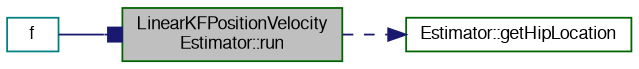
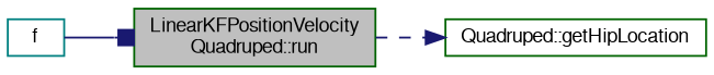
  digraph {
    rankdir=LR
    node [color=darkgreen fillcolor=white fontname=FreeSans fontsize=10 shape=record style=filled]
    edge [color=midnightblue fontname=FreeSans fontsize=10 labelfontname=FreeSans labelfontsize=10]
-   n1 [fillcolor=grey75 fontcolor=black height=0.2 label="LinearKFPositionVelocity\lEstimator::run" width=0.4]
-   n2 [height=0.2 label="Estimator::getHipLocation" width=0.4]
+   n1 [fillcolor=grey75 fontcolor=black height=0.2 label="LinearKFPositionVelocity\lQuadruped::run" width=0.4]
+   n2 [height=0.2 label="Quadruped::getHipLocation" width=0.4]
    n3 [color=teal height=0.2 label=f width=0.4]
    n1 -> n2 [arrowhead=normal style=dashed]
    n3 -> n1 [arrowhead=box style=solid]
  }
